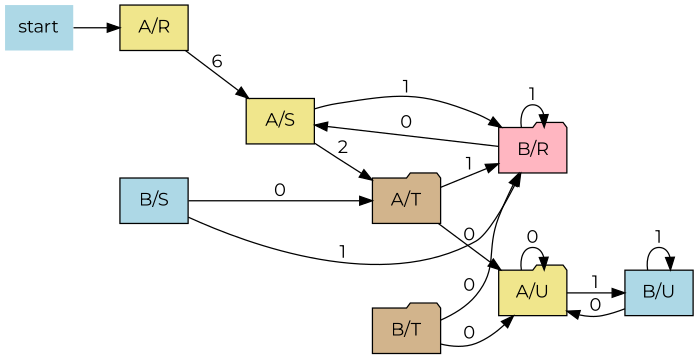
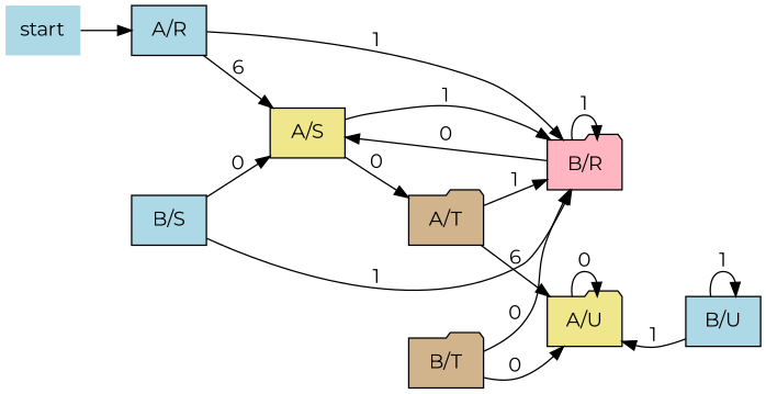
  digraph {
    fontname=Montserrat
    rankdir=LR
    node [fillcolor=lightblue fontname=Montserrat shape=box style=filled]
    edge [fontname=Montserrat]
    start [shape=none]
-   "A/R" [fillcolor=khaki]
+   "A/R"
    "A/S" [fillcolor=khaki]
    "B/R" [fillcolor=lightpink shape=folder]
    "B/U"
    "A/U" [fillcolor=khaki shape=folder]
    "A/T" [fillcolor=tan shape=folder]
    "B/S"
    "B/T" [fillcolor=tan shape=folder]
    start -> "A/R"
    "A/R" -> "A/S" [label=6]
+   "A/R" -> "B/R" [label=1]
    "A/S" -> "B/R" [label=1]
-   "A/S" -> "A/T" [label=2]
+   "A/S" -> "A/T" [label=0]
    "B/R" -> "A/S" [label=0]
    "B/R" -> "B/R" [label=1]
    "B/U" -> "B/U" [label=1]
-   "B/U" -> "A/U" [label=0]
-   "A/U" -> "B/U" [label=1]
+   "B/U" -> "A/U" [label=1]
    "A/U" -> "A/U" [label=0]
    "A/T" -> "B/R" [label=1]
-   "A/T" -> "A/U" [label=0]
+   "A/T" -> "A/U" [label=6]
    "B/S" -> "B/R" [label=1]
-   "B/S" -> "A/T" [label=0]
+   "B/S" -> "A/S" [label=0]
    "B/T" -> "B/R" [label=0]
    "B/T" -> "A/U" [label=0]
  }
